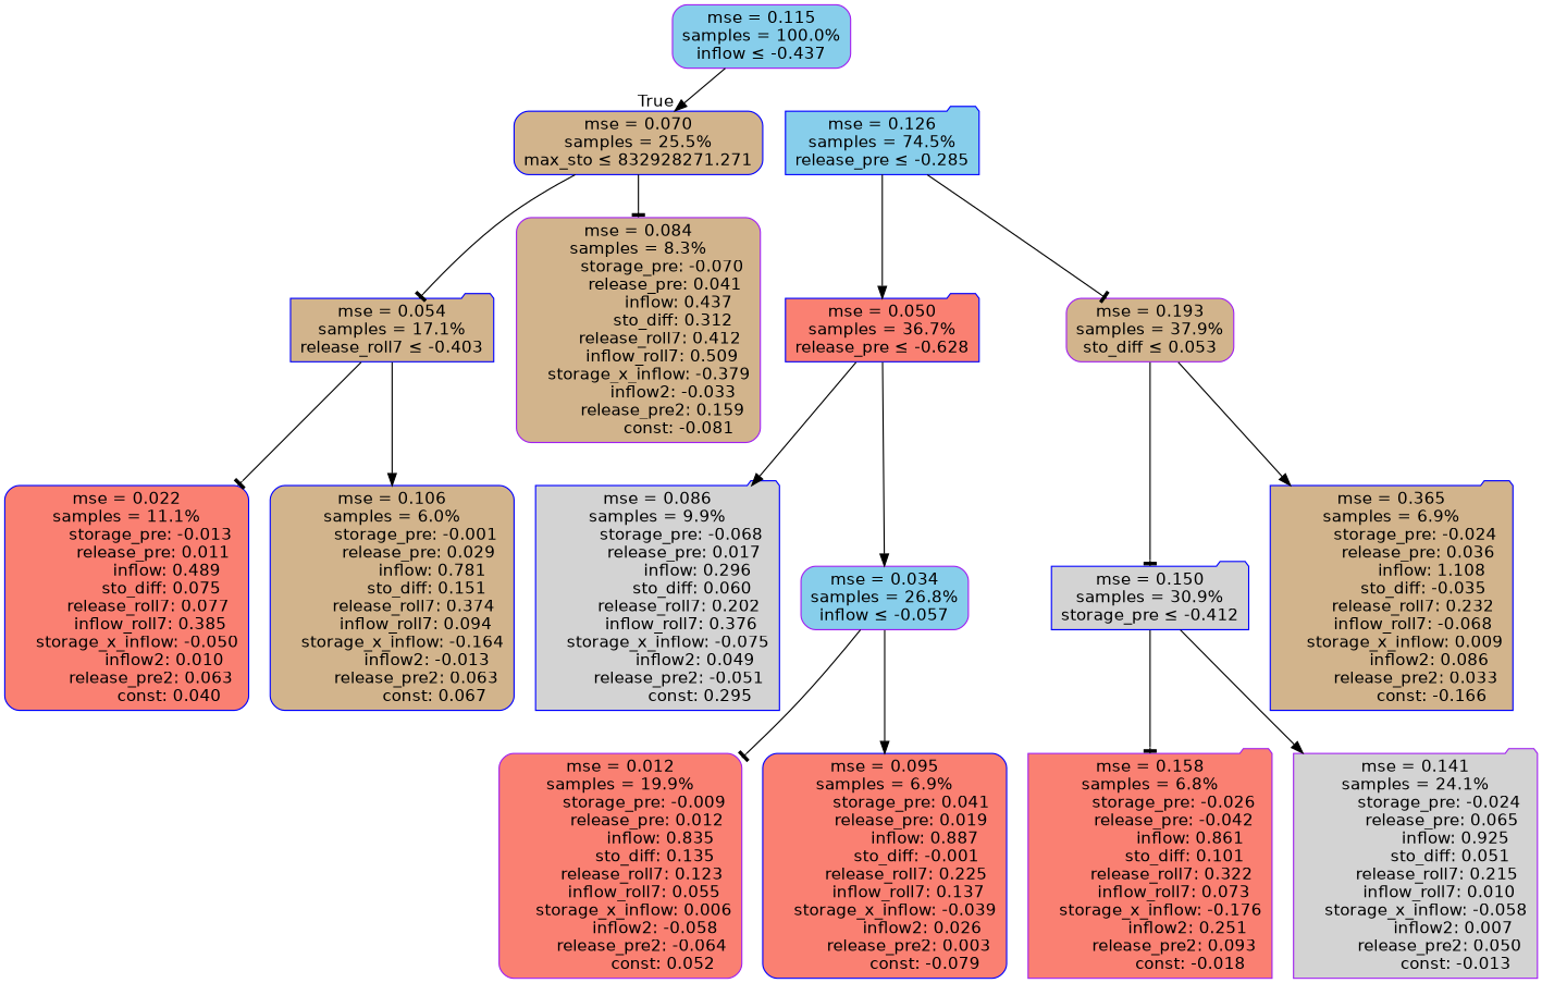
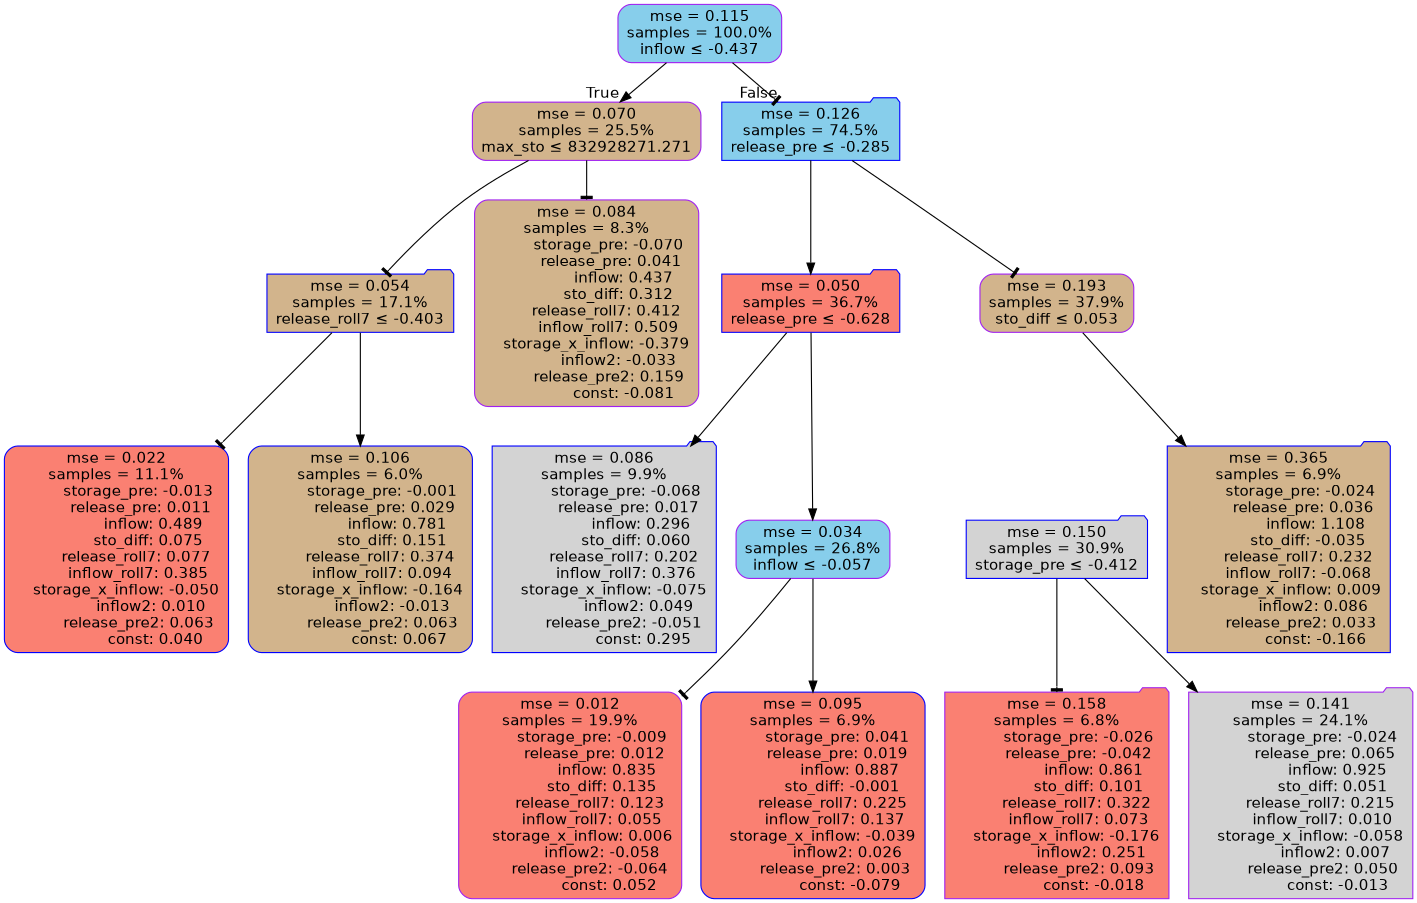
  digraph {
    node [color=blue fillcolor=tan fontname=helvetica shape=box style="filled, rounded"]
    edge [arrowhead=normal fontname=helvetica]
    n1 [color=purple fillcolor=skyblue label="mse = 0.115\nsamples = 100.0%\ninflow &le; -0.437"]
-   n2 [label="mse = 0.070\nsamples = 25.5%\nmax_sto &le; 832928271.271"]
+   n2 [color=purple label="mse = 0.070\nsamples = 25.5%\nmax_sto &le; 832928271.271"]
    n3 [fillcolor=skyblue label="mse = 0.126\nsamples = 74.5%\nrelease_pre &le; -0.285" shape=folder]
    n4 [label="mse = 0.054\nsamples = 17.1%\nrelease_roll7 &le; -0.403" shape=folder]
    n5 [color=purple label="mse = 0.084\nsamples = 8.3%\n         storage_pre: -0.070\n          release_pre: 0.041\n               inflow: 0.437\n             sto_diff: 0.312\n        release_roll7: 0.412\n         inflow_roll7: 0.509\n    storage_x_inflow: -0.379\n             inflow2: -0.033\n         release_pre2: 0.159\n               const: -0.081"]
    n6 [fillcolor=salmon label="mse = 0.050\nsamples = 36.7%\nrelease_pre &le; -0.628" shape=folder]
    n7 [color=purple label="mse = 0.193\nsamples = 37.9%\nsto_diff &le; 0.053"]
    n8 [fillcolor=salmon label="mse = 0.022\nsamples = 11.1%\n         storage_pre: -0.013\n          release_pre: 0.011\n               inflow: 0.489\n             sto_diff: 0.075\n        release_roll7: 0.077\n         inflow_roll7: 0.385\n    storage_x_inflow: -0.050\n              inflow2: 0.010\n         release_pre2: 0.063\n                const: 0.040"]
    n9 [label="mse = 0.106\nsamples = 6.0%\n         storage_pre: -0.001\n          release_pre: 0.029\n               inflow: 0.781\n             sto_diff: 0.151\n        release_roll7: 0.374\n         inflow_roll7: 0.094\n    storage_x_inflow: -0.164\n             inflow2: -0.013\n         release_pre2: 0.063\n                const: 0.067"]
    n10 [fillcolor=lightgrey label="mse = 0.086\nsamples = 9.9%\n         storage_pre: -0.068\n          release_pre: 0.017\n               inflow: 0.296\n             sto_diff: 0.060\n        release_roll7: 0.202\n         inflow_roll7: 0.376\n    storage_x_inflow: -0.075\n              inflow2: 0.049\n        release_pre2: -0.051\n                const: 0.295" shape=folder]
    n11 [color=purple fillcolor=skyblue label="mse = 0.034\nsamples = 26.8%\ninflow &le; -0.057"]
    n12 [fillcolor=lightgrey label="mse = 0.150\nsamples = 30.9%\nstorage_pre &le; -0.412" shape=folder]
    n13 [label="mse = 0.365\nsamples = 6.9%\n         storage_pre: -0.024\n          release_pre: 0.036\n               inflow: 1.108\n            sto_diff: -0.035\n        release_roll7: 0.232\n        inflow_roll7: -0.068\n     storage_x_inflow: 0.009\n              inflow2: 0.086\n         release_pre2: 0.033\n               const: -0.166" shape=folder]
    n14 [color=purple fillcolor=salmon label="mse = 0.012\nsamples = 19.9%\n         storage_pre: -0.009\n          release_pre: 0.012\n               inflow: 0.835\n             sto_diff: 0.135\n        release_roll7: 0.123\n         inflow_roll7: 0.055\n     storage_x_inflow: 0.006\n             inflow2: -0.058\n        release_pre2: -0.064\n                const: 0.052"]
    n15 [fillcolor=salmon label="mse = 0.095\nsamples = 6.9%\n          storage_pre: 0.041\n          release_pre: 0.019\n               inflow: 0.887\n            sto_diff: -0.001\n        release_roll7: 0.225\n         inflow_roll7: 0.137\n    storage_x_inflow: -0.039\n              inflow2: 0.026\n         release_pre2: 0.003\n               const: -0.079"]
    n16 [color=purple fillcolor=salmon label="mse = 0.158\nsamples = 6.8%\n         storage_pre: -0.026\n         release_pre: -0.042\n               inflow: 0.861\n             sto_diff: 0.101\n        release_roll7: 0.322\n         inflow_roll7: 0.073\n    storage_x_inflow: -0.176\n              inflow2: 0.251\n         release_pre2: 0.093\n               const: -0.018" shape=folder]
    n17 [color=purple fillcolor=lightgrey label="mse = 0.141\nsamples = 24.1%\n         storage_pre: -0.024\n          release_pre: 0.065\n               inflow: 0.925\n             sto_diff: 0.051\n        release_roll7: 0.215\n         inflow_roll7: 0.010\n    storage_x_inflow: -0.058\n              inflow2: 0.007\n         release_pre2: 0.050\n               const: -0.013" shape=folder]
    n1 -> n2 [headlabel=True labelangle=45 labeldistance=2.5]
+   n1 -> n3 [arrowhead=tee headlabel=False labelangle=-45 labeldistance=2.5]
    n2 -> n4 [arrowhead=tee]
    n2 -> n5 [arrowhead=tee]
    n3 -> n6
    n3 -> n7 [arrowhead=tee]
    n4 -> n8 [arrowhead=tee]
    n4 -> n9
    n6 -> n10
    n6 -> n11
-   n7 -> n12 [arrowhead=tee]
    n7 -> n13
    n11 -> n14 [arrowhead=tee]
    n11 -> n15
    n12 -> n16 [arrowhead=tee]
    n12 -> n17
  }
